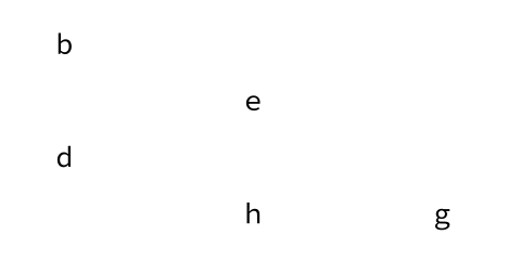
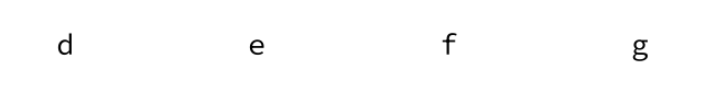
  digraph {
    fontname="Source Code Pro"
    rankdir=LR
    node [color=white fontname="Source Code Pro" shape=note style="filled,solid"]
    edge [color=white fontcolor=white fontname="Source Code Pro"]
    d
    e
-   h
+   f
    g
-   b
    d -> e
-   d -> h
-   h -> g
+   e -> f
+   f -> g
  }
